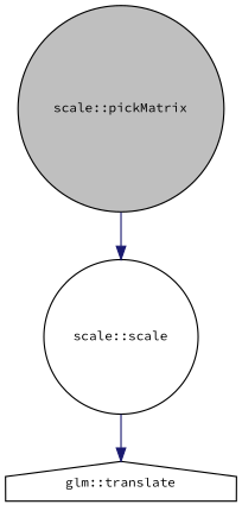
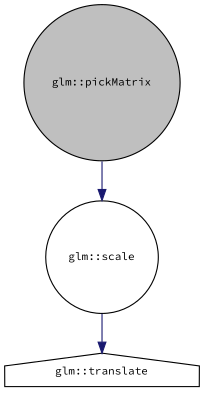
  digraph {
    fontname="Source Code Pro"
    rankdir=TB
    node [color=black fontname="Source Code Pro" fontsize=10 shape=circle]
    edge [color=midnightblue fontname="Source Code Pro" fontsize=10 labelfontname=FreeSans labelfontsize=10 style=solid]
-   n1 [fillcolor=grey75 fontcolor=black height=0.2 label="scale::pickMatrix" style=filled width=0.4]
-   n2 [height=0.2 label="scale::scale" width=0.4]
+   n1 [fillcolor=grey75 fontcolor=black height=0.2 label="glm::pickMatrix" style=filled width=0.4]
+   n2 [height=0.2 label="glm::scale" width=0.4]
    n3 [height=0.2 label="glm::translate" shape=house width=0.4]
    n1 -> n2
    n2 -> n3
  }
